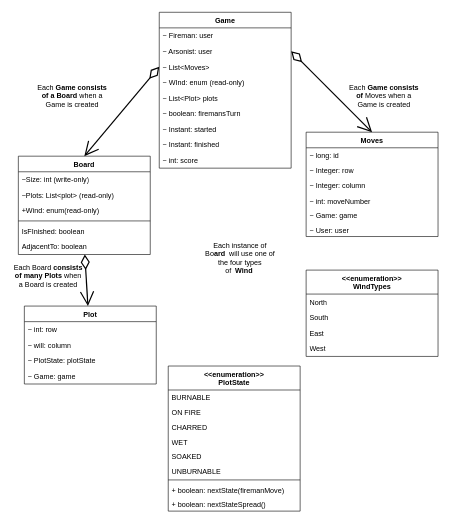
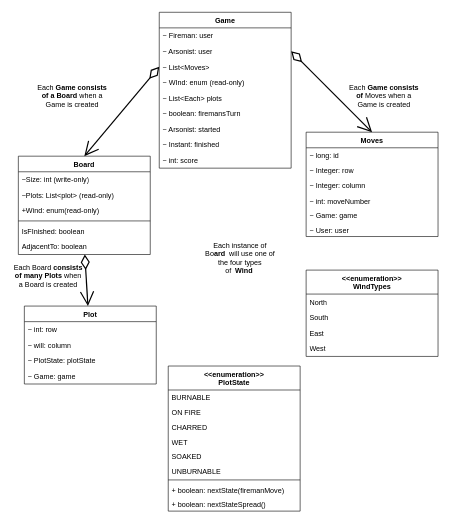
  <mxCell id="0" />
  <mxCell id="1" parent="0" />
  <mxCell id="2" value="Moves" style="swimlane;fontStyle=1;align=center;verticalAlign=top;childLayout=stackLayout;horizontal=1;startSize=26;horizontalStack=0;resizeParent=1;resizeParentMax=0;resizeLast=0;collapsible=1;marginBottom=0;whiteSpace=wrap;html=1;" parent="1" vertex="1"><mxGeometry x="510" y="220" width="220" height="174" as="geometry" /></mxCell>
  <mxCell id="3" value="~ long: id" style="text;strokeColor=none;fillColor=none;align=left;verticalAlign=top;spacingLeft=4;spacingRight=4;overflow=hidden;rotatable=0;points=[[0,0.5],[1,0.5]];portConstraint=eastwest;whiteSpace=wrap;html=1;" parent="2" vertex="1"><mxGeometry y="26" width="220" height="24" as="geometry" /></mxCell>
  <mxCell id="4" value="~ Integer: row" style="text;strokeColor=none;fillColor=none;align=left;verticalAlign=top;spacingLeft=4;spacingRight=4;overflow=hidden;rotatable=0;points=[[0,0.5],[1,0.5]];portConstraint=eastwest;whiteSpace=wrap;html=1;" parent="2" vertex="1"><mxGeometry y="50" width="220" height="26" as="geometry" /></mxCell>
  <mxCell id="5" value="~ Integer: column" style="text;strokeColor=none;fillColor=none;align=left;verticalAlign=top;spacingLeft=4;spacingRight=4;overflow=hidden;rotatable=0;points=[[0,0.5],[1,0.5]];portConstraint=eastwest;whiteSpace=wrap;html=1;" parent="2" vertex="1"><mxGeometry y="76" width="220" height="26" as="geometry" /></mxCell>
  <mxCell id="6" value="~ int: moveNumber" style="text;strokeColor=none;fillColor=none;align=left;verticalAlign=top;spacingLeft=4;spacingRight=4;overflow=hidden;rotatable=0;points=[[0,0.5],[1,0.5]];portConstraint=eastwest;whiteSpace=wrap;html=1;" parent="2" vertex="1"><mxGeometry y="102" width="220" height="24" as="geometry" /></mxCell>
  <mxCell id="7" value="~ Game: game" style="text;strokeColor=none;fillColor=none;align=left;verticalAlign=top;spacingLeft=4;spacingRight=4;overflow=hidden;rotatable=0;points=[[0,0.5],[1,0.5]];portConstraint=eastwest;whiteSpace=wrap;html=1;" parent="2" vertex="1"><mxGeometry y="126" width="220" height="24" as="geometry" /></mxCell>
  <mxCell id="8" value="~ User: user" style="text;strokeColor=none;fillColor=none;align=left;verticalAlign=top;spacingLeft=4;spacingRight=4;overflow=hidden;rotatable=0;points=[[0,0.5],[1,0.5]];portConstraint=eastwest;whiteSpace=wrap;html=1;" parent="2" vertex="1"><mxGeometry y="150" width="220" height="24" as="geometry" /></mxCell>
  <mxCell id="9" value="Game" style="swimlane;fontStyle=1;align=center;verticalAlign=top;childLayout=stackLayout;horizontal=1;startSize=26;horizontalStack=0;resizeParent=1;resizeParentMax=0;resizeLast=0;collapsible=1;marginBottom=0;whiteSpace=wrap;html=1;" parent="1" vertex="1"><mxGeometry x="265" y="20" width="220" height="260" as="geometry" /></mxCell>
  <mxCell id="10" value="~ Fireman: user" style="text;strokeColor=none;fillColor=none;align=left;verticalAlign=top;spacingLeft=4;spacingRight=4;overflow=hidden;rotatable=0;points=[[0,0.5],[1,0.5]];portConstraint=eastwest;whiteSpace=wrap;html=1;" parent="9" vertex="1"><mxGeometry y="26" width="220" height="26" as="geometry" /></mxCell>
  <mxCell id="11" value="~ Arsonist: user" style="text;strokeColor=none;fillColor=none;align=left;verticalAlign=top;spacingLeft=4;spacingRight=4;overflow=hidden;rotatable=0;points=[[0,0.5],[1,0.5]];portConstraint=eastwest;whiteSpace=wrap;html=1;" parent="9" vertex="1"><mxGeometry y="52" width="220" height="26" as="geometry" /></mxCell>
  <mxCell id="12" value="~ List&amp;lt;Moves&amp;gt;" style="text;strokeColor=none;fillColor=none;align=left;verticalAlign=top;spacingLeft=4;spacingRight=4;overflow=hidden;rotatable=0;points=[[0,0.5],[1,0.5]];portConstraint=eastwest;whiteSpace=wrap;html=1;" parent="9" vertex="1"><mxGeometry y="78" width="220" height="26" as="geometry" /></mxCell>
  <mxCell id="13" value="~ WInd: enum (read-only)" style="text;strokeColor=none;fillColor=none;align=left;verticalAlign=top;spacingLeft=4;spacingRight=4;overflow=hidden;rotatable=0;points=[[0,0.5],[1,0.5]];portConstraint=eastwest;whiteSpace=wrap;html=1;" parent="9" vertex="1"><mxGeometry y="104" width="220" height="26" as="geometry" /></mxCell>
- <mxCell id="14" value="~ List&amp;lt;Plot&amp;gt; plots" style="text;strokeColor=none;fillColor=none;align=left;verticalAlign=top;spacingLeft=4;spacingRight=4;overflow=hidden;rotatable=0;points=[[0,0.5],[1,0.5]];portConstraint=eastwest;whiteSpace=wrap;html=1;" parent="9" vertex="1"><mxGeometry y="130" width="220" height="26" as="geometry" /></mxCell>
+ <mxCell id="14" value="~ List&amp;lt;Each&amp;gt; plots" style="text;strokeColor=none;fillColor=none;align=left;verticalAlign=top;spacingLeft=4;spacingRight=4;overflow=hidden;rotatable=0;points=[[0,0.5],[1,0.5]];portConstraint=eastwest;whiteSpace=wrap;html=1;" parent="9" vertex="1"><mxGeometry y="130" width="220" height="26" as="geometry" /></mxCell>
  <mxCell id="15" value="~ boolean: firemansTurn" style="text;strokeColor=none;fillColor=none;align=left;verticalAlign=top;spacingLeft=4;spacingRight=4;overflow=hidden;rotatable=0;points=[[0,0.5],[1,0.5]];portConstraint=eastwest;whiteSpace=wrap;html=1;" parent="9" vertex="1"><mxGeometry y="156" width="220" height="26" as="geometry" /></mxCell>
- <mxCell id="16" value="~ Instant: started" style="text;strokeColor=none;fillColor=none;align=left;verticalAlign=top;spacingLeft=4;spacingRight=4;overflow=hidden;rotatable=0;points=[[0,0.5],[1,0.5]];portConstraint=eastwest;whiteSpace=wrap;html=1;" parent="9" vertex="1"><mxGeometry y="182" width="220" height="26" as="geometry" /></mxCell>
+ <mxCell id="16" value="~ Arsonist: started" style="text;strokeColor=none;fillColor=none;align=left;verticalAlign=top;spacingLeft=4;spacingRight=4;overflow=hidden;rotatable=0;points=[[0,0.5],[1,0.5]];portConstraint=eastwest;whiteSpace=wrap;html=1;" parent="9" vertex="1"><mxGeometry y="182" width="220" height="26" as="geometry" /></mxCell>
  <mxCell id="17" value="~ Instant: finished" style="text;strokeColor=none;fillColor=none;align=left;verticalAlign=top;spacingLeft=4;spacingRight=4;overflow=hidden;rotatable=0;points=[[0,0.5],[1,0.5]];portConstraint=eastwest;whiteSpace=wrap;html=1;" parent="9" vertex="1"><mxGeometry y="208" width="220" height="26" as="geometry" /></mxCell>
  <mxCell id="18" value="~ int: score" style="text;strokeColor=none;fillColor=none;align=left;verticalAlign=top;spacingLeft=4;spacingRight=4;overflow=hidden;rotatable=0;points=[[0,0.5],[1,0.5]];portConstraint=eastwest;whiteSpace=wrap;html=1;" parent="9" vertex="1"><mxGeometry y="234" width="220" height="26" as="geometry" /></mxCell>
  <mxCell id="19" value="Board" style="swimlane;fontStyle=1;align=center;verticalAlign=top;childLayout=stackLayout;horizontal=1;startSize=26;horizontalStack=0;resizeParent=1;resizeParentMax=0;resizeLast=0;collapsible=1;marginBottom=0;whiteSpace=wrap;html=1;" parent="1" vertex="1"><mxGeometry x="30" y="260" width="220" height="164" as="geometry" /></mxCell>
  <mxCell id="20" value="~Size: int (write-only)" style="text;strokeColor=none;fillColor=none;align=left;verticalAlign=top;spacingLeft=4;spacingRight=4;overflow=hidden;rotatable=0;points=[[0,0.5],[1,0.5]];portConstraint=eastwest;whiteSpace=wrap;html=1;" parent="19" vertex="1"><mxGeometry y="26" width="220" height="26" as="geometry" /></mxCell>
  <mxCell id="21" value="~Plots: List&amp;lt;plot&amp;gt; (read-only)" style="text;strokeColor=none;fillColor=none;align=left;verticalAlign=top;spacingLeft=4;spacingRight=4;overflow=hidden;rotatable=0;points=[[0,0.5],[1,0.5]];portConstraint=eastwest;whiteSpace=wrap;html=1;" parent="19" vertex="1"><mxGeometry y="52" width="220" height="26" as="geometry" /></mxCell>
  <mxCell id="22" value="+Wind: enum(read-only)" style="text;strokeColor=none;fillColor=none;align=left;verticalAlign=top;spacingLeft=4;spacingRight=4;overflow=hidden;rotatable=0;points=[[0,0.5],[1,0.5]];portConstraint=eastwest;whiteSpace=wrap;html=1;" parent="19" vertex="1"><mxGeometry y="78" width="220" height="26" as="geometry" /></mxCell>
  <mxCell id="23" value="" style="line;strokeWidth=1;fillColor=none;align=left;verticalAlign=middle;spacingTop=-1;spacingLeft=3;spacingRight=3;rotatable=0;labelPosition=right;points=[];portConstraint=eastwest;strokeColor=inherit;" parent="19" vertex="1"><mxGeometry y="104" width="220" height="8" as="geometry" /></mxCell>
  <mxCell id="24" value="IsFInished: boolean" style="text;strokeColor=none;fillColor=none;align=left;verticalAlign=top;spacingLeft=4;spacingRight=4;overflow=hidden;rotatable=0;points=[[0,0.5],[1,0.5]];portConstraint=eastwest;whiteSpace=wrap;html=1;" parent="19" vertex="1"><mxGeometry y="112" width="220" height="26" as="geometry" /></mxCell>
  <mxCell id="25" value="AdjacentTo: boolean" style="text;strokeColor=none;fillColor=none;align=left;verticalAlign=top;spacingLeft=4;spacingRight=4;overflow=hidden;rotatable=0;points=[[0,0.5],[1,0.5]];portConstraint=eastwest;whiteSpace=wrap;html=1;" parent="19" vertex="1"><mxGeometry y="138" width="220" height="26" as="geometry" /></mxCell>
  <mxCell id="26" value="Plot" style="swimlane;fontStyle=1;align=center;verticalAlign=top;childLayout=stackLayout;horizontal=1;startSize=26;horizontalStack=0;resizeParent=1;resizeParentMax=0;resizeLast=0;collapsible=1;marginBottom=0;whiteSpace=wrap;html=1;" parent="1" vertex="1"><mxGeometry x="40" y="510" width="220" height="130" as="geometry" /></mxCell>
  <mxCell id="27" value="~ int: row" style="text;strokeColor=none;fillColor=none;align=left;verticalAlign=top;spacingLeft=4;spacingRight=4;overflow=hidden;rotatable=0;points=[[0,0.5],[1,0.5]];portConstraint=eastwest;whiteSpace=wrap;html=1;" parent="26" vertex="1"><mxGeometry y="26" width="220" height="26" as="geometry" /></mxCell>
  <mxCell id="28" value="~ will: column" style="text;strokeColor=none;fillColor=none;align=left;verticalAlign=top;spacingLeft=4;spacingRight=4;overflow=hidden;rotatable=0;points=[[0,0.5],[1,0.5]];portConstraint=eastwest;whiteSpace=wrap;html=1;" parent="26" vertex="1"><mxGeometry y="52" width="220" height="26" as="geometry" /></mxCell>
  <mxCell id="29" value="~ PlotState: plotState" style="text;strokeColor=none;fillColor=none;align=left;verticalAlign=top;spacingLeft=4;spacingRight=4;overflow=hidden;rotatable=0;points=[[0,0.5],[1,0.5]];portConstraint=eastwest;whiteSpace=wrap;html=1;" parent="26" vertex="1"><mxGeometry y="78" width="220" height="26" as="geometry" /></mxCell>
  <mxCell id="30" value="~ Game: game" style="text;strokeColor=none;fillColor=none;align=left;verticalAlign=top;spacingLeft=4;spacingRight=4;overflow=hidden;rotatable=0;points=[[0,0.5],[1,0.5]];portConstraint=eastwest;whiteSpace=wrap;html=1;" parent="26" vertex="1"><mxGeometry y="104" width="220" height="26" as="geometry" /></mxCell>
  <mxCell id="31" value="" style="endArrow=open;html=1;rounded=0;startArrow=diamondThin;startFill=0;strokeWidth=2;targetPerimeterSpacing=0;endSize=20;startSize=20;endFill=0;" parent="1" source="25" target="26" edge="1"><mxGeometry width="50" height="50" relative="1" as="geometry"><mxPoint x="170" y="404" as="sourcePoint" /><mxPoint x="169" y="550" as="targetPoint" /></mxGeometry></mxCell>
  <mxCell id="32" value="&amp;lt;&amp;lt;enumeration&amp;gt;&amp;gt;&lt;div&gt;WindTypes&lt;/div&gt;" style="swimlane;fontStyle=1;align=center;verticalAlign=top;childLayout=stackLayout;horizontal=1;startSize=40;horizontalStack=0;resizeParent=1;resizeParentMax=0;resizeLast=0;collapsible=1;marginBottom=0;whiteSpace=wrap;html=1;" parent="1" vertex="1"><mxGeometry x="510" y="450" width="220" height="144" as="geometry"><mxRectangle x="560" y="500" width="140" height="40" as="alternateBounds" /></mxGeometry></mxCell>
  <mxCell id="33" value="North" style="text;strokeColor=none;fillColor=none;align=left;verticalAlign=top;spacingLeft=4;spacingRight=4;overflow=hidden;rotatable=0;points=[[0,0.5],[1,0.5]];portConstraint=eastwest;whiteSpace=wrap;html=1;" parent="32" vertex="1"><mxGeometry y="40" width="220" height="26" as="geometry" /></mxCell>
  <mxCell id="34" value="South" style="text;strokeColor=none;fillColor=none;align=left;verticalAlign=top;spacingLeft=4;spacingRight=4;overflow=hidden;rotatable=0;points=[[0,0.5],[1,0.5]];portConstraint=eastwest;whiteSpace=wrap;html=1;" parent="32" vertex="1"><mxGeometry y="66" width="220" height="26" as="geometry" /></mxCell>
  <mxCell id="35" value="East" style="text;strokeColor=none;fillColor=none;align=left;verticalAlign=top;spacingLeft=4;spacingRight=4;overflow=hidden;rotatable=0;points=[[0,0.5],[1,0.5]];portConstraint=eastwest;whiteSpace=wrap;html=1;" parent="32" vertex="1"><mxGeometry y="92" width="220" height="26" as="geometry" /></mxCell>
  <mxCell id="36" value="West" style="text;strokeColor=none;fillColor=none;align=left;verticalAlign=top;spacingLeft=4;spacingRight=4;overflow=hidden;rotatable=0;points=[[0,0.5],[1,0.5]];portConstraint=eastwest;whiteSpace=wrap;html=1;" parent="32" vertex="1"><mxGeometry y="118" width="220" height="26" as="geometry" /></mxCell>
  <mxCell id="37" value="" style="endArrow=open;html=1;rounded=0;exitX=0;exitY=0.5;exitDx=0;exitDy=0;startArrow=diamondThin;startFill=0;strokeWidth=2;targetPerimeterSpacing=0;endSize=20;startSize=20;endFill=0;entryX=0.5;entryY=0;entryDx=0;entryDy=0;" parent="1" source="12" target="19" edge="1"><mxGeometry width="50" height="50" relative="1" as="geometry"><mxPoint x="171" y="94" as="sourcePoint" /><mxPoint x="170" y="240" as="targetPoint" /></mxGeometry></mxCell>
  <mxCell id="38" value="" style="endArrow=open;html=1;rounded=0;exitX=1;exitY=0.5;exitDx=0;exitDy=0;startArrow=diamondThin;startFill=0;strokeWidth=2;targetPerimeterSpacing=0;endSize=20;startSize=20;endFill=0;entryX=0.5;entryY=0;entryDx=0;entryDy=0;" parent="1" source="11" target="2" edge="1"><mxGeometry width="50" height="50" relative="1" as="geometry"><mxPoint x="620.41" y="44" as="sourcePoint" /><mxPoint x="619.41" y="190" as="targetPoint" /></mxGeometry></mxCell>
  <mxCell id="39" value="Each instance of Bo&lt;b&gt;ard&amp;nbsp;&lt;/b&gt;&amp;nbsp;will use one of the four types of&amp;nbsp;&lt;b&gt;&amp;nbsp;Wind&lt;/b&gt;&amp;nbsp;" style="whiteSpace=wrap;html=1;fillColor=none;strokeColor=none;" parent="1" vertex="1"><mxGeometry x="340" y="400" width="120" height="60" as="geometry" /></mxCell>
  <mxCell id="40" value="Each &lt;b&gt;Game consists of &lt;/b&gt;Moves when a Game is created&lt;span style=&quot;color: rgba(0, 0, 0, 0); font-family: monospace; font-size: 0px; text-align: start; text-wrap-mode: nowrap;&quot;&gt;%3CmxGraphModel%3E%3Croot%3E%3CmxCell%20id%3D%220%22%2F%3E%3CmxCell%20id%3D%221%22%20parent%3D%220%22%2F%3E%3CmxCell%20id%3D%222%22%20value%3D%22%22%20style%3D%22endArrow%3Dopen%3Bhtml%3D1%3Brounded%3D0%3BexitX%3D1%3BexitY%3D0.5%3BexitDx%3D0%3BexitDy%3D0%3BstartArrow%3DdiamondThin%3BstartFill%3D0%3BstrokeWidth%3D2%3BtargetPerimeterSpacing%3D0%3BendSize%3D20%3BstartSize%3D20%3BendFill%3D0%3B%22%20edge%3D%221%22%20parent%3D%221%22%3E%3CmxGeometry%20width%3D%2250%22%20height%3D%2250%22%20relative%3D%221%22%20as%3D%22geometry%22%3E%3CmxPoint%20x%3D%22220%22%20y%3D%22404%22%20as%3D%22sourcePoint%22%2F%3E%3CmxPoint%20x%3D%22219%22%20y%3D%22550%22%20as%3D%22targetPoint%22%2F%3E%3C%2FmxGeometry%3E%3C%2FmxCell%3E%3C%2Froot%3E%3C%2FmxGraphModel%3E&lt;b&gt;Moves&lt;/b&gt;&lt;/span&gt;" style="whiteSpace=wrap;html=1;strokeColor=none;fillColor=none;" parent="1" vertex="1"><mxGeometry x="580" y="130" width="120" height="60" as="geometry" /></mxCell>
  <mxCell id="41" value="Each &lt;b&gt;Game consists of a Board&lt;/b&gt;&amp;nbsp;when a Game is created&lt;span style=&quot;color: rgba(0, 0, 0, 0); font-family: monospace; font-size: 0px; text-align: start; text-wrap-mode: nowrap;&quot;&gt;%3CmxGraphModel%3E%3Croot%3E%3CmxCell%20id%3D%220%22%2F%3E%3CmxCell%20id%3D%221%22%20parent%3D%220%22%2F%3E%3CmxCell%20id%3D%222%22%20value%3D%22%22%20style%3D%22endArrow%3Dopen%3Bhtml%3D1%3Brounded%3D0%3BexitX%3D1%3BexitY%3D0.5%3BexitDx%3D0%3BexitDy%3D0%3BstartArrow%3DdiamondThin%3BstartFill%3D0%3BstrokeWidth%3D2%3BtargetPerimeterSpacing%3D0%3BendSize%3D20%3BstartSize%3D20%3BendFill%3D0%3B%22%20edge%3D%221%22%20parent%3D%221%22%3E%3CmxGeometry%20width%3D%2250%22%20height%3D%2250%22%20relative%3D%221%22%20as%3D%22geometry%22%3E%3CmxPoint%20x%3D%22220%22%20y%3D%22404%22%20as%3D%22sourcePoint%22%2F%3E%3CmxPoint%20x%3D%22219%22%20y%3D%22550%22%20as%3D%22targetPoint%22%2F%3E%3C%2FmxGeometry%3E%3C%2FmxCell%3E%3C%2Froot%3E%3C%2FmxGraphModel%3E&lt;b&gt;Moves&lt;/b&gt;&lt;/span&gt;" style="whiteSpace=wrap;html=1;strokeColor=none;fillColor=none;" parent="1" vertex="1"><mxGeometry x="60" y="130" width="120" height="60" as="geometry" /></mxCell>
  <mxCell id="42" value="Each Board&lt;b&gt;&amp;nbsp;consists of many Plots&lt;/b&gt;&amp;nbsp;when a Board is created&lt;span style=&quot;color: rgba(0, 0, 0, 0); font-family: monospace; font-size: 0px; text-align: start; text-wrap-mode: nowrap;&quot;&gt;%3CmxGraphModel%3E%3Croot%3E%3CmxCell%20id%3D%220%22%2F%3E%3CmxCell%20id%3D%221%22%20parent%3D%220%22%2F%3E%3CmxCell%20id%3D%222%22%20value%3D%22%22%20style%3D%22endArrow%3Dopen%3Bhtml%3D1%3Brounded%3D0%3BexitX%3D1%3BexitY%3D0.5%3BexitDx%3D0%3BexitDy%3D0%3BstartArrow%3DdiamondThin%3BstartFill%3D0%3BstrokeWidth%3D2%3BtargetPerimeterSpacing%3D0%3BendSize%3D20%3BstartSize%3D20%3BendFill%3D0%3B%22%20edge%3D%221%22%20parent%3D%221%22%3E%3CmxGeometry%20width%3D%2250%22%20height%3D%2250%22%20relative%3D%221%22%20as%3D%22geometry%22%3E%3CmxPoint%20x%3D%22220%22%20y%3D%22404%22%20as%3D%22sourcePoint%22%2F%3E%3CmxPoint%20x%3D%22219%22%20y%3D%22550%22%20as%3D%22targetPoint%22%2F%3E%3C%2FmxGeometry%3E%3C%2FmxCell%3E%3C%2Froot%3E%3C%2FmxGraphModel%3E&lt;b&gt;Moves&lt;/b&gt;&lt;/span&gt;" style="whiteSpace=wrap;html=1;strokeColor=none;fillColor=none;" parent="1" vertex="1"><mxGeometry x="20" y="430" width="120" height="60" as="geometry" /></mxCell>
  <mxCell id="43" value="&lt;div&gt;&amp;lt;&amp;lt;enumeration&amp;gt;&amp;gt;&lt;/div&gt;PlotState" style="swimlane;fontStyle=1;align=center;verticalAlign=top;childLayout=stackLayout;horizontal=1;startSize=40;horizontalStack=0;resizeParent=1;resizeParentMax=0;resizeLast=0;collapsible=1;marginBottom=0;whiteSpace=wrap;html=1;" parent="1" vertex="1"><mxGeometry x="280" y="610" width="220" height="242" as="geometry"><mxRectangle x="590" y="640" width="130" height="40" as="alternateBounds" /></mxGeometry></mxCell>
  <mxCell id="44" value="BURNABLE" style="text;strokeColor=none;fillColor=none;align=left;verticalAlign=top;spacingLeft=4;spacingRight=4;overflow=hidden;rotatable=0;points=[[0,0.5],[1,0.5]];portConstraint=eastwest;whiteSpace=wrap;html=1;" parent="43" vertex="1"><mxGeometry y="40" width="220" height="24" as="geometry" /></mxCell>
  <mxCell id="45" value="ON FIRE" style="text;strokeColor=none;fillColor=none;align=left;verticalAlign=top;spacingLeft=4;spacingRight=4;overflow=hidden;rotatable=0;points=[[0,0.5],[1,0.5]];portConstraint=eastwest;whiteSpace=wrap;html=1;" parent="43" vertex="1"><mxGeometry y="64" width="220" height="26" as="geometry" /></mxCell>
  <mxCell id="46" value="CHARRED" style="text;strokeColor=none;fillColor=none;align=left;verticalAlign=top;spacingLeft=4;spacingRight=4;overflow=hidden;rotatable=0;points=[[0,0.5],[1,0.5]];portConstraint=eastwest;whiteSpace=wrap;html=1;" parent="43" vertex="1"><mxGeometry y="90" width="220" height="24" as="geometry" /></mxCell>
  <mxCell id="47" value="WET" style="text;strokeColor=none;fillColor=none;align=left;verticalAlign=top;spacingLeft=4;spacingRight=4;overflow=hidden;rotatable=0;points=[[0,0.5],[1,0.5]];portConstraint=eastwest;whiteSpace=wrap;html=1;" parent="43" vertex="1"><mxGeometry y="114" width="220" height="24" as="geometry" /></mxCell>
  <mxCell id="48" value="SOAKED" style="text;strokeColor=none;fillColor=none;align=left;verticalAlign=top;spacingLeft=4;spacingRight=4;overflow=hidden;rotatable=0;points=[[0,0.5],[1,0.5]];portConstraint=eastwest;whiteSpace=wrap;html=1;" parent="43" vertex="1"><mxGeometry y="138" width="220" height="24" as="geometry" /></mxCell>
  <mxCell id="49" value="UNBURNABLE" style="text;strokeColor=none;fillColor=none;align=left;verticalAlign=top;spacingLeft=4;spacingRight=4;overflow=hidden;rotatable=0;points=[[0,0.5],[1,0.5]];portConstraint=eastwest;whiteSpace=wrap;html=1;" parent="43" vertex="1"><mxGeometry y="162" width="220" height="24" as="geometry" /></mxCell>
  <mxCell id="50" value="" style="line;strokeWidth=1;fillColor=none;align=left;verticalAlign=middle;spacingTop=-1;spacingLeft=3;spacingRight=3;rotatable=0;labelPosition=right;points=[];portConstraint=eastwest;strokeColor=inherit;" parent="43" vertex="1"><mxGeometry y="186" width="220" height="8" as="geometry" /></mxCell>
  <mxCell id="51" value="+ boolean: nextState(firemanMove)" style="text;strokeColor=none;fillColor=none;align=left;verticalAlign=top;spacingLeft=4;spacingRight=4;overflow=hidden;rotatable=0;points=[[0,0.5],[1,0.5]];portConstraint=eastwest;whiteSpace=wrap;html=1;" parent="43" vertex="1"><mxGeometry y="194" width="220" height="24" as="geometry" /></mxCell>
  <mxCell id="52" value="+ boolean: nextStateSpread()" style="text;strokeColor=none;fillColor=none;align=left;verticalAlign=top;spacingLeft=4;spacingRight=4;overflow=hidden;rotatable=0;points=[[0,0.5],[1,0.5]];portConstraint=eastwest;whiteSpace=wrap;html=1;" parent="43" vertex="1"><mxGeometry y="218" width="220" height="24" as="geometry" /></mxCell>
